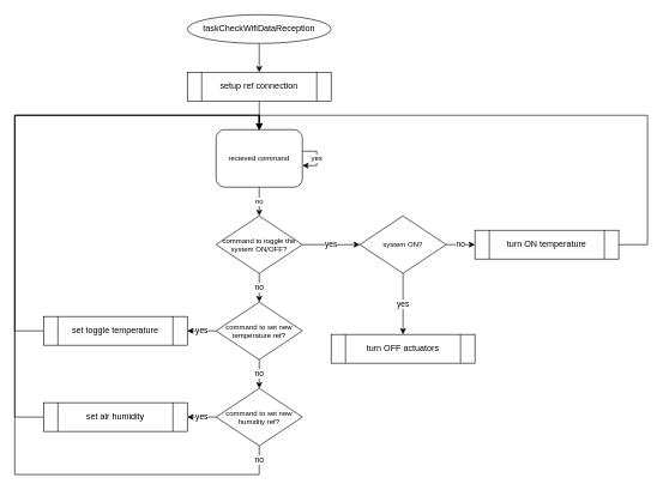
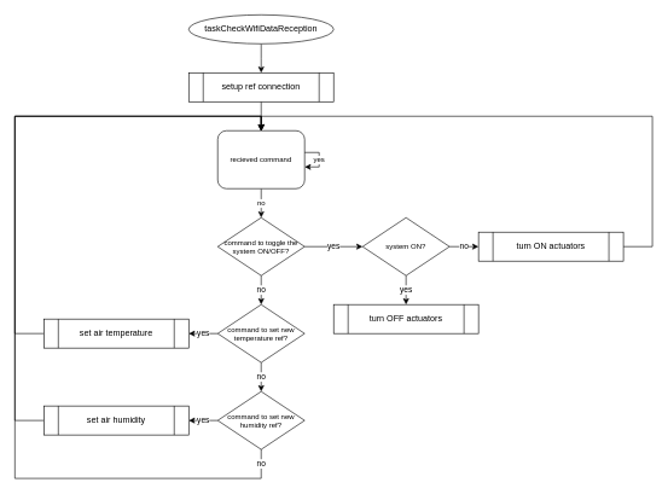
  <mxCell id="0" />
  <mxCell id="1" parent="0" />
  <mxCell id="2" value="" style="edgeStyle=orthogonalEdgeStyle;rounded=0;orthogonalLoop=1;jettySize=auto;html=1;fontSize=10;" parent="1" source="3" edge="1"><mxGeometry relative="1" as="geometry"><mxPoint x="360" y="100" as="targetPoint" /></mxGeometry></mxCell>
  <mxCell id="3" value="taskCheckWifiDataReception" style="ellipse;whiteSpace=wrap;html=1;" parent="1" vertex="1"><mxGeometry x="260" y="20" width="200" height="40" as="geometry" /></mxCell>
  <mxCell id="4" value="no" style="edgeStyle=orthogonalEdgeStyle;rounded=0;orthogonalLoop=1;jettySize=auto;html=1;fontSize=10;" parent="1" source="5" edge="1"><mxGeometry relative="1" as="geometry"><mxPoint x="360" y="300" as="targetPoint" /></mxGeometry></mxCell>
  <mxCell id="5" value="&lt;span style=&quot;font-size: 10px&quot;&gt;recieved command&lt;br style=&quot;font-size: 10px&quot;&gt;&lt;/span&gt;" style="whiteSpace=wrap;html=1;fontSize=10;rounded=1;" parent="1" vertex="1"><mxGeometry x="300" y="180" width="120" height="80" as="geometry" /></mxCell>
  <mxCell id="6" value="yes" style="edgeStyle=orthogonalEdgeStyle;rounded=0;orthogonalLoop=1;jettySize=auto;html=1;fontSize=10;" parent="1" source="5" target="5" edge="1"><mxGeometry relative="1" as="geometry" /></mxCell>
  <mxCell id="7" value="" style="edgeStyle=orthogonalEdgeStyle;rounded=0;orthogonalLoop=1;jettySize=auto;html=1;" edge="1" parent="1" source="8" target="5"><mxGeometry relative="1" as="geometry" /></mxCell>
  <mxCell id="8" value="setup ref connection" style="shape=process;whiteSpace=wrap;html=1;backgroundOutline=1;" vertex="1" parent="1"><mxGeometry x="260" y="100" width="200" height="40" as="geometry" /></mxCell>
  <mxCell id="9" style="edgeStyle=orthogonalEdgeStyle;rounded=0;orthogonalLoop=1;jettySize=auto;html=1;entryX=0.5;entryY=0;entryDx=0;entryDy=0;" edge="1" parent="1" target="5"><mxGeometry relative="1" as="geometry"><mxPoint x="60" y="460" as="sourcePoint" /><Array as="points"><mxPoint x="20" y="460" /><mxPoint x="20" y="160" /><mxPoint x="360" y="160" /></Array></mxGeometry></mxCell>
  <mxCell id="10" value="no" style="edgeStyle=orthogonalEdgeStyle;rounded=0;orthogonalLoop=1;jettySize=auto;html=1;" edge="1" parent="1" source="12" target="15"><mxGeometry relative="1" as="geometry" /></mxCell>
  <mxCell id="11" value="yes" style="edgeStyle=orthogonalEdgeStyle;rounded=0;orthogonalLoop=1;jettySize=auto;html=1;" edge="1" parent="1" source="12" target="21"><mxGeometry relative="1" as="geometry" /></mxCell>
  <mxCell id="12" value="&lt;span style=&quot;font-size: 10px&quot;&gt;command to toggle the system ON/OFF?&lt;br style=&quot;font-size: 10px&quot;&gt;&lt;/span&gt;" style="rhombus;whiteSpace=wrap;html=1;fontSize=10;" vertex="1" parent="1"><mxGeometry x="300" y="300" width="120" height="80" as="geometry" /></mxCell>
  <mxCell id="13" value="yes" style="edgeStyle=orthogonalEdgeStyle;rounded=0;orthogonalLoop=1;jettySize=auto;html=1;" edge="1" parent="1" source="15"><mxGeometry relative="1" as="geometry"><mxPoint x="260" y="460" as="targetPoint" /></mxGeometry></mxCell>
  <mxCell id="14" value="no" style="edgeStyle=orthogonalEdgeStyle;rounded=0;orthogonalLoop=1;jettySize=auto;html=1;entryX=0.5;entryY=0;entryDx=0;entryDy=0;" edge="1" parent="1" source="15" target="18"><mxGeometry relative="1" as="geometry" /></mxCell>
  <mxCell id="15" value="&lt;span style=&quot;font-size: 10px&quot;&gt;command to set new temperature ref?&lt;br style=&quot;font-size: 10px&quot;&gt;&lt;/span&gt;" style="rhombus;whiteSpace=wrap;html=1;fontSize=10;" vertex="1" parent="1"><mxGeometry x="300" y="420" width="120" height="80" as="geometry" /></mxCell>
  <mxCell id="16" value="yes" style="edgeStyle=orthogonalEdgeStyle;rounded=0;orthogonalLoop=1;jettySize=auto;html=1;" edge="1" parent="1" source="18"><mxGeometry relative="1" as="geometry"><mxPoint x="260" y="580" as="targetPoint" /></mxGeometry></mxCell>
  <mxCell id="17" value="no" style="edgeStyle=orthogonalEdgeStyle;rounded=0;orthogonalLoop=1;jettySize=auto;html=1;entryX=0.5;entryY=0;entryDx=0;entryDy=0;" edge="1" parent="1" source="18" target="5"><mxGeometry x="-0.968" relative="1" as="geometry"><Array as="points"><mxPoint x="360" y="660" /><mxPoint x="20" y="660" /><mxPoint x="20" y="160" /><mxPoint x="360" y="160" /></Array><mxPoint as="offset" /></mxGeometry></mxCell>
  <mxCell id="18" value="&lt;span style=&quot;font-size: 10px&quot;&gt;command to set new humidity ref?&lt;br style=&quot;font-size: 10px&quot;&gt;&lt;/span&gt;" style="rhombus;whiteSpace=wrap;html=1;fontSize=10;" vertex="1" parent="1"><mxGeometry x="300" y="540" width="120" height="80" as="geometry" /></mxCell>
  <mxCell id="19" value="no" style="edgeStyle=orthogonalEdgeStyle;rounded=0;orthogonalLoop=1;jettySize=auto;html=1;" edge="1" parent="1" source="21" target="25"><mxGeometry relative="1" as="geometry" /></mxCell>
  <mxCell id="20" value="yes" style="edgeStyle=orthogonalEdgeStyle;rounded=0;orthogonalLoop=1;jettySize=auto;html=1;" edge="1" parent="1" source="21" target="23"><mxGeometry relative="1" as="geometry" /></mxCell>
  <mxCell id="21" value="&lt;span style=&quot;font-size: 10px&quot;&gt;system ON?&lt;br style=&quot;font-size: 10px&quot;&gt;&lt;/span&gt;" style="rhombus;whiteSpace=wrap;html=1;fontSize=10;" vertex="1" parent="1"><mxGeometry x="500" y="300" width="120" height="80" as="geometry" /></mxCell>
  <mxCell id="22" style="edgeStyle=orthogonalEdgeStyle;rounded=0;orthogonalLoop=1;jettySize=auto;html=1;entryX=0.5;entryY=0;entryDx=0;entryDy=0;" edge="1" parent="1" target="5"><mxGeometry relative="1" as="geometry"><mxPoint x="60" y="580" as="sourcePoint" /><Array as="points"><mxPoint x="20" y="580" /><mxPoint x="20" y="160" /><mxPoint x="360" y="160" /></Array></mxGeometry></mxCell>
- <mxCell id="23" value="turn OFF actuators" style="shape=process;whiteSpace=wrap;html=1;backgroundOutline=1;" vertex="1" parent="1"><mxGeometry x="460" y="465" width="200" height="40" as="geometry" /></mxCell>
+ <mxCell id="23" value="turn OFF actuators" style="shape=process;whiteSpace=wrap;html=1;backgroundOutline=1;" vertex="1" parent="1"><mxGeometry x="460" y="420" width="200" height="40" as="geometry" /></mxCell>
  <mxCell id="24" style="edgeStyle=orthogonalEdgeStyle;rounded=0;orthogonalLoop=1;jettySize=auto;html=1;entryX=0.5;entryY=0;entryDx=0;entryDy=0;" edge="1" parent="1" source="25" target="5"><mxGeometry relative="1" as="geometry"><Array as="points"><mxPoint x="900" y="340" /><mxPoint x="900" y="160" /><mxPoint x="360" y="160" /></Array></mxGeometry></mxCell>
- <mxCell id="25" value="turn ON temperature" style="shape=process;whiteSpace=wrap;html=1;backgroundOutline=1;" vertex="1" parent="1"><mxGeometry x="660" y="320" width="200" height="40" as="geometry" /></mxCell>
- <mxCell id="26" value="set toggle temperature" style="shape=process;whiteSpace=wrap;html=1;backgroundOutline=1;" vertex="1" parent="1"><mxGeometry x="60" y="440" width="200" height="40" as="geometry" /></mxCell>
+ <mxCell id="25" value="turn ON actuators" style="shape=process;whiteSpace=wrap;html=1;backgroundOutline=1;" vertex="1" parent="1"><mxGeometry x="660" y="320" width="200" height="40" as="geometry" /></mxCell>
+ <mxCell id="26" value="set air temperature" style="shape=process;whiteSpace=wrap;html=1;backgroundOutline=1;" vertex="1" parent="1"><mxGeometry x="60" y="440" width="200" height="40" as="geometry" /></mxCell>
  <mxCell id="27" value="set air humidity" style="shape=process;whiteSpace=wrap;html=1;backgroundOutline=1;" vertex="1" parent="1"><mxGeometry x="60" y="560" width="200" height="40" as="geometry" /></mxCell>
